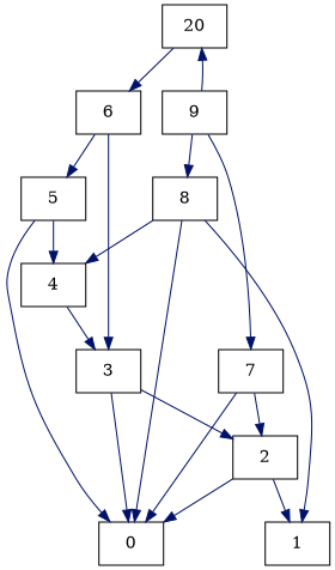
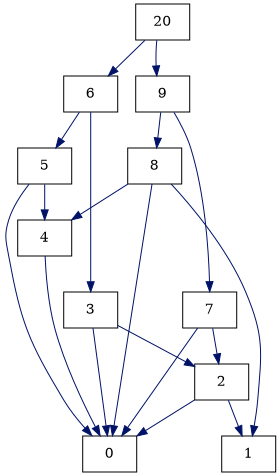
  digraph {
    node [shape=box]
    edge [color="#001267"]
    2
    0
    1
    3
    4
    5
    6
    7
    8
    9
    n11 [label=20]
    2 -> 0
    2 -> 1
    3 -> 2
    3 -> 0
-   4 -> 3
+   4 -> 0
    5 -> 0
    5 -> 4
    6 -> 3
    6 -> 5
    7 -> 2
    7 -> 0
    8 -> 0
    8 -> 1
    8 -> 4
    9 -> 7
    9 -> 8
    n11 -> 6
-   9 -> n11
+   n11 -> 9
  }
